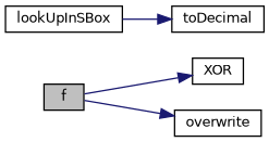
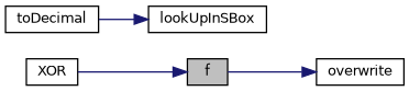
  digraph {
    rankdir=LR
    node [color=black fillcolor=white fontname=Helvetica fontsize=10 shape=record style=filled]
    edge [color=midnightblue fontname=Helvetica fontsize=10 labelfontname=Helvetica labelfontsize=10 style=solid]
    n1 [fillcolor=grey75 fontcolor=black height=0.2 label=f width=0.4]
    n2 [height=0.2 label=XOR width=0.4]
    n3 [height=0.2 label=overwrite width=0.4]
    n4 [height=0.2 label=lookUpInSBox width=0.4]
    n5 [height=0.2 label=toDecimal width=0.4]
-   n1 -> n2
+   n2 -> n1
    n1 -> n3
-   n4 -> n5
+   n5 -> n4
  }
